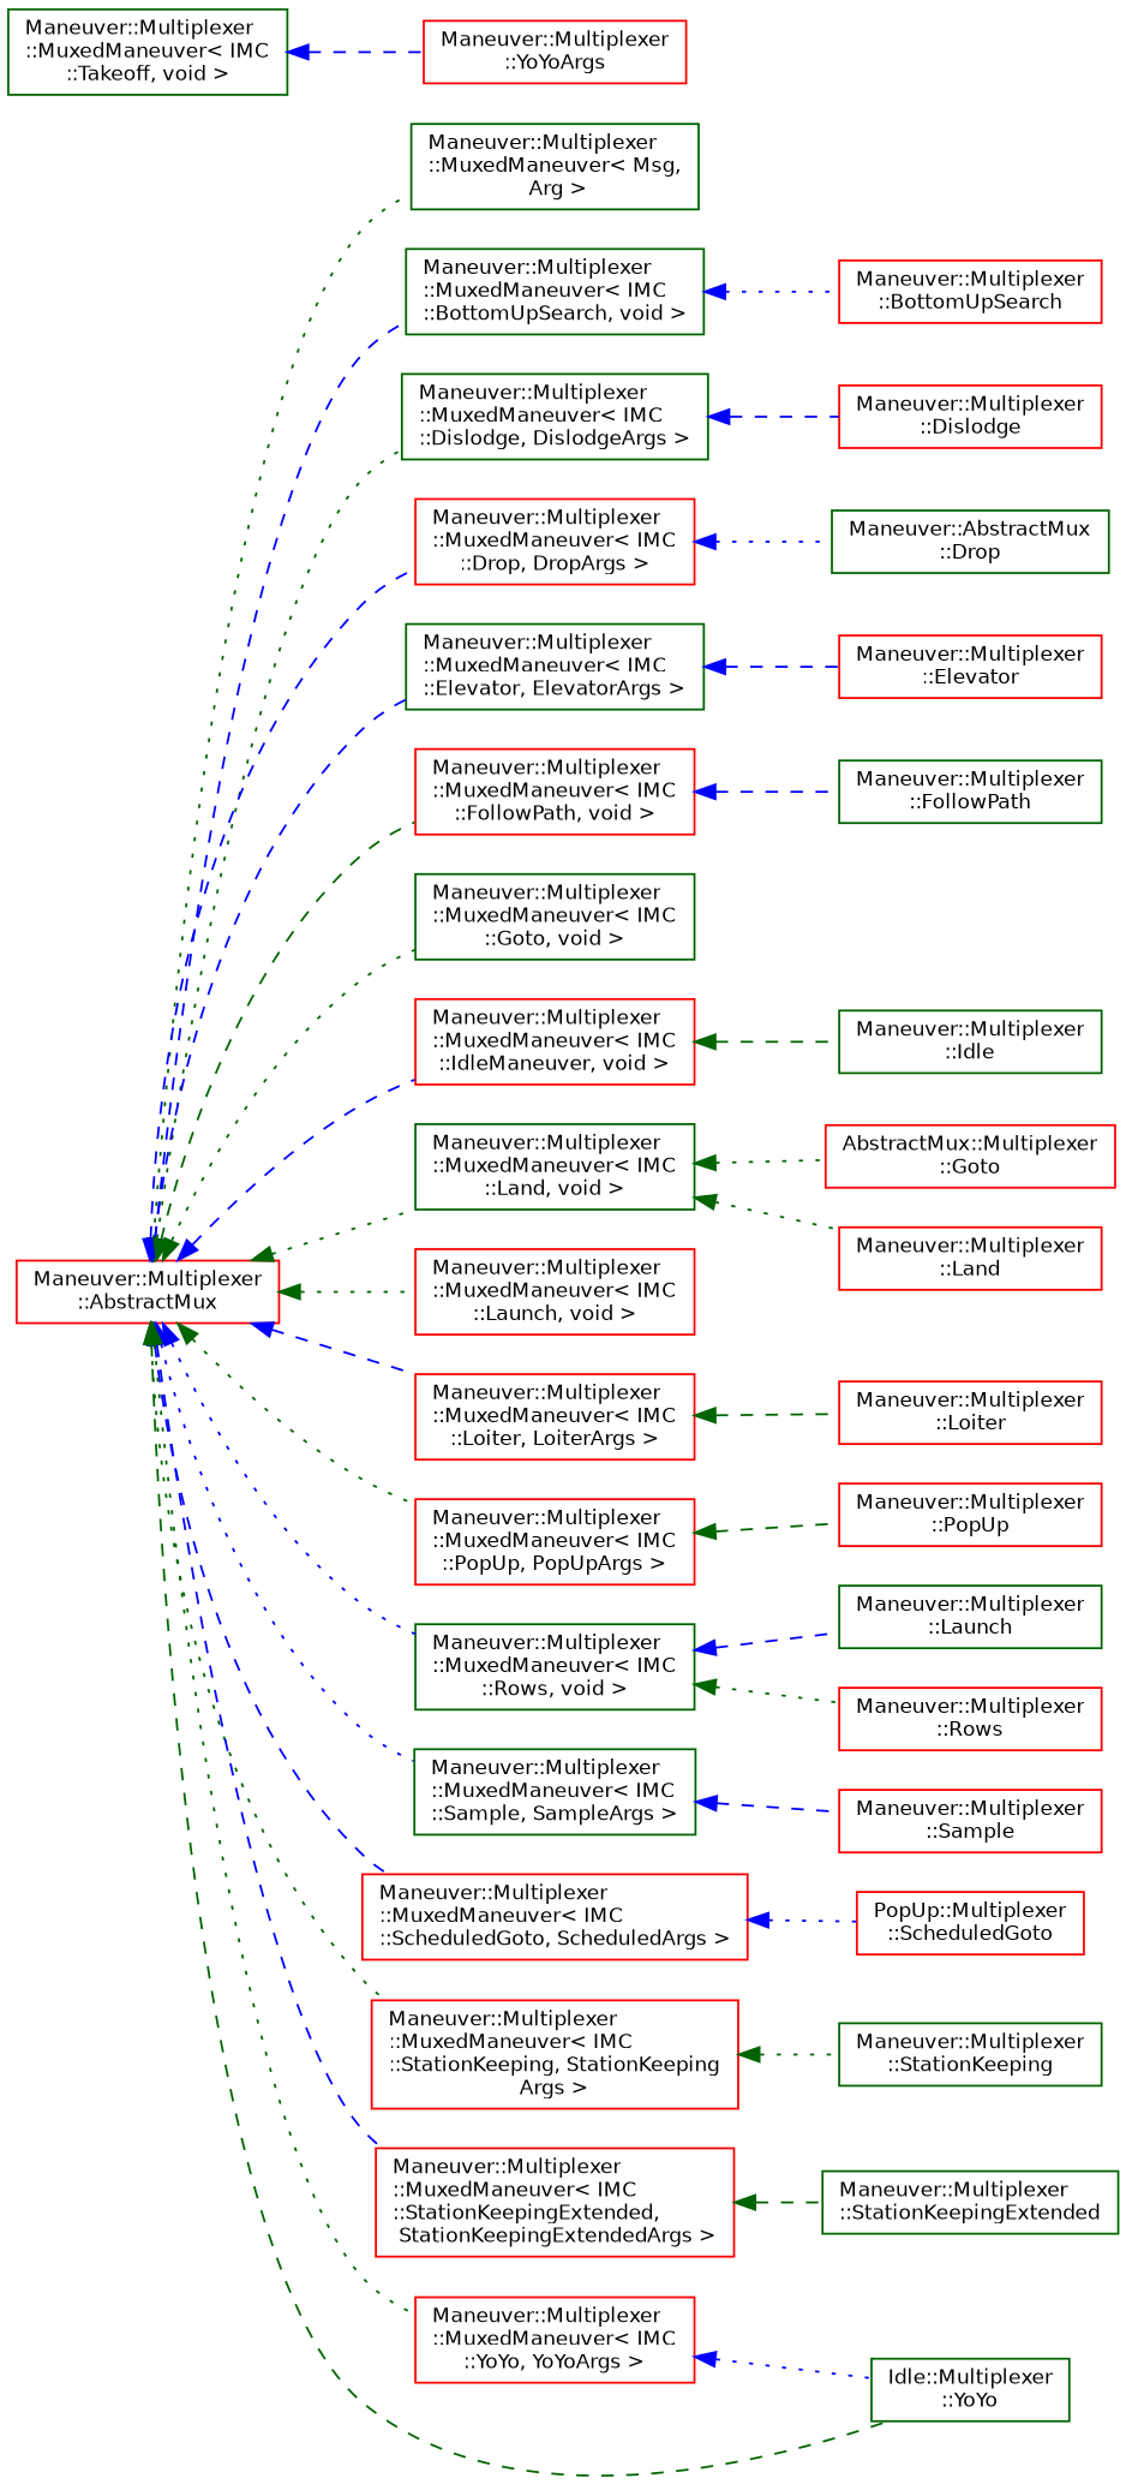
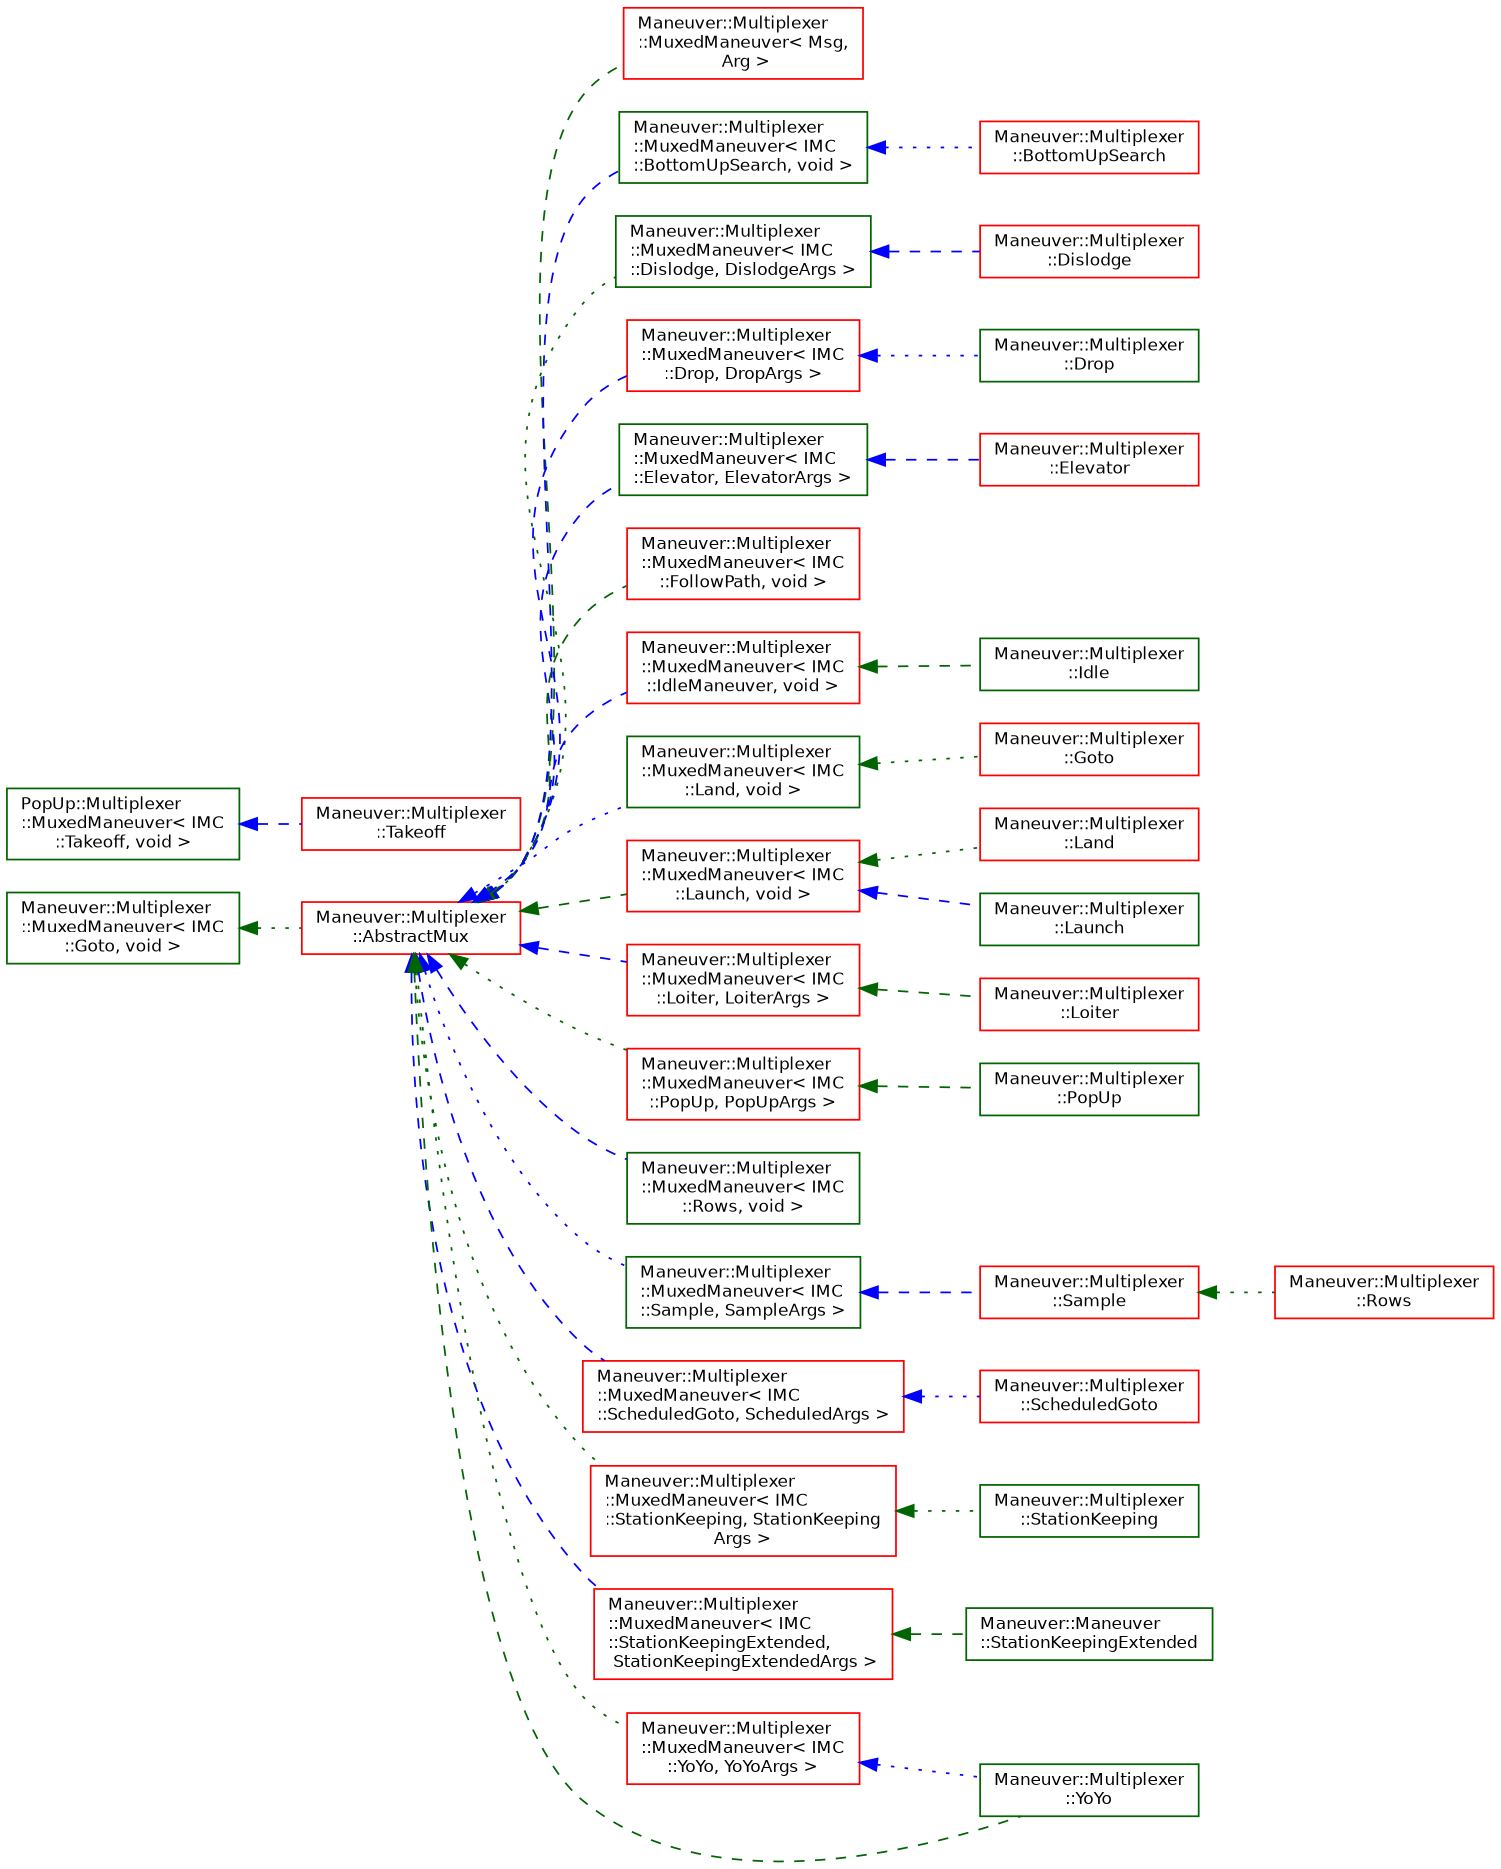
  digraph {
    rankdir=LR
    node [color=red fillcolor=white fontname=Helvetica fontsize=10 shape=record style=filled]
    edge [color=blue dir=back fontname=Helvetica fontsize=10 labelfontname=Helvetica labelfontsize=10 style=dashed]
    n1 [height=0.2 label="Maneuver::Multiplexer\l::AbstractMux" width=0.4]
-   n2 [color=darkgreen height=0.2 label="Maneuver::Multiplexer\l::MuxedManeuver\< Msg,\l Arg \>" width=0.4]
+   n2 [height=0.2 label="Maneuver::Multiplexer\l::MuxedManeuver\< Msg,\l Arg \>" width=0.4]
    n3 [color=darkgreen height=0.2 label="Maneuver::Multiplexer\l::MuxedManeuver\< IMC\l::BottomUpSearch, void \>" width=0.4]
    n4 [color=darkgreen height=0.2 label="Maneuver::Multiplexer\l::MuxedManeuver\< IMC\l::Dislodge, DislodgeArgs \>" width=0.4]
    n5 [height=0.2 label="Maneuver::Multiplexer\l::MuxedManeuver\< IMC\l::Drop, DropArgs \>" width=0.4]
    n6 [color=darkgreen height=0.2 label="Maneuver::Multiplexer\l::MuxedManeuver\< IMC\l::Elevator, ElevatorArgs \>" width=0.4]
    n7 [height=0.2 label="Maneuver::Multiplexer\l::MuxedManeuver\< IMC\l::FollowPath, void \>" width=0.4]
    n8 [color=darkgreen height=0.2 label="Maneuver::Multiplexer\l::MuxedManeuver\< IMC\l::Goto, void \>" width=0.4]
    n9 [height=0.2 label="Maneuver::Multiplexer\l::MuxedManeuver\< IMC\l::IdleManeuver, void \>" width=0.4]
    n10 [color=darkgreen height=0.2 label="Maneuver::Multiplexer\l::MuxedManeuver\< IMC\l::Land, void \>" width=0.4]
    n11 [height=0.2 label="Maneuver::Multiplexer\l::MuxedManeuver\< IMC\l::Launch, void \>" width=0.4]
    n12 [height=0.2 label="Maneuver::Multiplexer\l::MuxedManeuver\< IMC\l::Loiter, LoiterArgs \>" width=0.4]
    n13 [height=0.2 label="Maneuver::Multiplexer\l::MuxedManeuver\< IMC\l::PopUp, PopUpArgs \>" width=0.4]
    n14 [color=darkgreen height=0.2 label="Maneuver::Multiplexer\l::MuxedManeuver\< IMC\l::Rows, void \>" width=0.4]
    n15 [color=darkgreen height=0.2 label="Maneuver::Multiplexer\l::MuxedManeuver\< IMC\l::Sample, SampleArgs \>" width=0.4]
    n16 [height=0.2 label="Maneuver::Multiplexer\l::MuxedManeuver\< IMC\l::ScheduledGoto, ScheduledArgs \>" width=0.4]
    n17 [height=0.2 label="Maneuver::Multiplexer\l::MuxedManeuver\< IMC\l::StationKeeping, StationKeeping\lArgs \>" width=0.4]
    n18 [height=0.2 label="Maneuver::Multiplexer\l::MuxedManeuver\< IMC\l::StationKeepingExtended,\l StationKeepingExtendedArgs \>" width=0.4]
    n19 [height=0.2 label="Maneuver::Multiplexer\l::MuxedManeuver\< IMC\l::YoYo, YoYoArgs \>" width=0.4]
-   n20 [color=darkgreen height=0.2 label="Idle::Multiplexer\l::YoYo" width=0.4]
+   n20 [color=darkgreen height=0.2 label="Maneuver::Multiplexer\l::YoYo" width=0.4]
    n21 [height=0.2 label="Maneuver::Multiplexer\l::BottomUpSearch" width=0.4]
    n22 [height=0.2 label="Maneuver::Multiplexer\l::Dislodge" width=0.4]
-   n23 [color=darkgreen height=0.2 label="Maneuver::AbstractMux\l::Drop" width=0.4]
+   n23 [color=darkgreen height=0.2 label="Maneuver::Multiplexer\l::Drop" width=0.4]
    n24 [height=0.2 label="Maneuver::Multiplexer\l::Elevator" width=0.4]
-   n25 [color=darkgreen height=0.2 label="Maneuver::Multiplexer\l::FollowPath" width=0.4]
    n26 [color=darkgreen height=0.2 label="Maneuver::Multiplexer\l::Idle" width=0.4]
-   n27 [height=0.2 label="AbstractMux::Multiplexer\l::Goto" width=0.4]
+   n27 [height=0.2 label="Maneuver::Multiplexer\l::Goto" width=0.4]
    n28 [height=0.2 label="Maneuver::Multiplexer\l::Land" width=0.4]
    n29 [color=darkgreen height=0.2 label="Maneuver::Multiplexer\l::Launch" width=0.4]
    n30 [height=0.2 label="Maneuver::Multiplexer\l::Loiter" width=0.4]
-   n31 [height=0.2 label="Maneuver::Multiplexer\l::PopUp" width=0.4]
+   n31 [color=darkgreen height=0.2 label="Maneuver::Multiplexer\l::PopUp" width=0.4]
    n32 [height=0.2 label="Maneuver::Multiplexer\l::Rows" width=0.4]
    n33 [height=0.2 label="Maneuver::Multiplexer\l::Sample" width=0.4]
-   n34 [height=0.2 label="PopUp::Multiplexer\l::ScheduledGoto" width=0.4]
+   n34 [height=0.2 label="Maneuver::Multiplexer\l::ScheduledGoto" width=0.4]
    n35 [color=darkgreen height=0.2 label="Maneuver::Multiplexer\l::StationKeeping" width=0.4]
-   n36 [color=darkgreen height=0.2 label="Maneuver::Multiplexer\l::StationKeepingExtended" width=0.4]
-   n37 [color=darkgreen height=0.2 label="Maneuver::Multiplexer\l::MuxedManeuver\< IMC\l::Takeoff, void \>" width=0.4]
-   n38 [height=0.2 label="Maneuver::Multiplexer\l::YoYoArgs" width=0.4]
-   n1 -> n2 [color=darkgreen style=dotted]
+   n36 [color=darkgreen height=0.2 label="Maneuver::Maneuver\l::StationKeepingExtended" width=0.4]
+   n37 [color=darkgreen height=0.2 label="PopUp::Multiplexer\l::MuxedManeuver\< IMC\l::Takeoff, void \>" width=0.4]
+   n38 [height=0.2 label="Maneuver::Multiplexer\l::Takeoff" width=0.4]
+   n1 -> n2 [color=darkgreen]
    n1 -> n3
    n1 -> n4 [color=darkgreen style=dotted]
    n1 -> n5
    n1 -> n6
    n1 -> n7 [color=darkgreen]
-   n1 -> n8 [color=darkgreen style=dotted]
+   n8 -> n1 [color=darkgreen style=dotted]
    n1 -> n9
-   n1 -> n10 [color=darkgreen style=dotted]
-   n1 -> n11 [color=darkgreen style=dotted]
+   n1 -> n10 [style=dotted]
+   n1 -> n11 [color=darkgreen]
    n1 -> n12
    n1 -> n13 [color=darkgreen style=dotted]
-   n1 -> n14 [style=dotted]
+   n1 -> n14
    n1 -> n15 [style=dotted]
    n1 -> n16
    n1 -> n17 [color=darkgreen style=dotted]
    n1 -> n18
    n1 -> n19 [color=darkgreen style=dotted]
    n1 -> n20 [color=darkgreen]
    n3 -> n21 [style=dotted]
    n4 -> n22
    n5 -> n23 [style=dotted]
    n6 -> n24
-   n7 -> n25
    n9 -> n26 [color=darkgreen]
    n10 -> n27 [color=darkgreen style=dotted]
-   n10 -> n28 [color=darkgreen style=dotted]
-   n14 -> n29
+   n11 -> n28 [color=darkgreen style=dotted]
+   n11 -> n29
    n12 -> n30 [color=darkgreen]
    n13 -> n31 [color=darkgreen]
-   n14 -> n32 [color=darkgreen style=dotted]
+   n33 -> n32 [color=darkgreen style=dotted]
    n15 -> n33
    n16 -> n34 [style=dotted]
    n17 -> n35 [color=darkgreen style=dotted]
    n18 -> n36 [color=darkgreen]
    n19 -> n20 [style=dotted]
    n37 -> n38
  }
